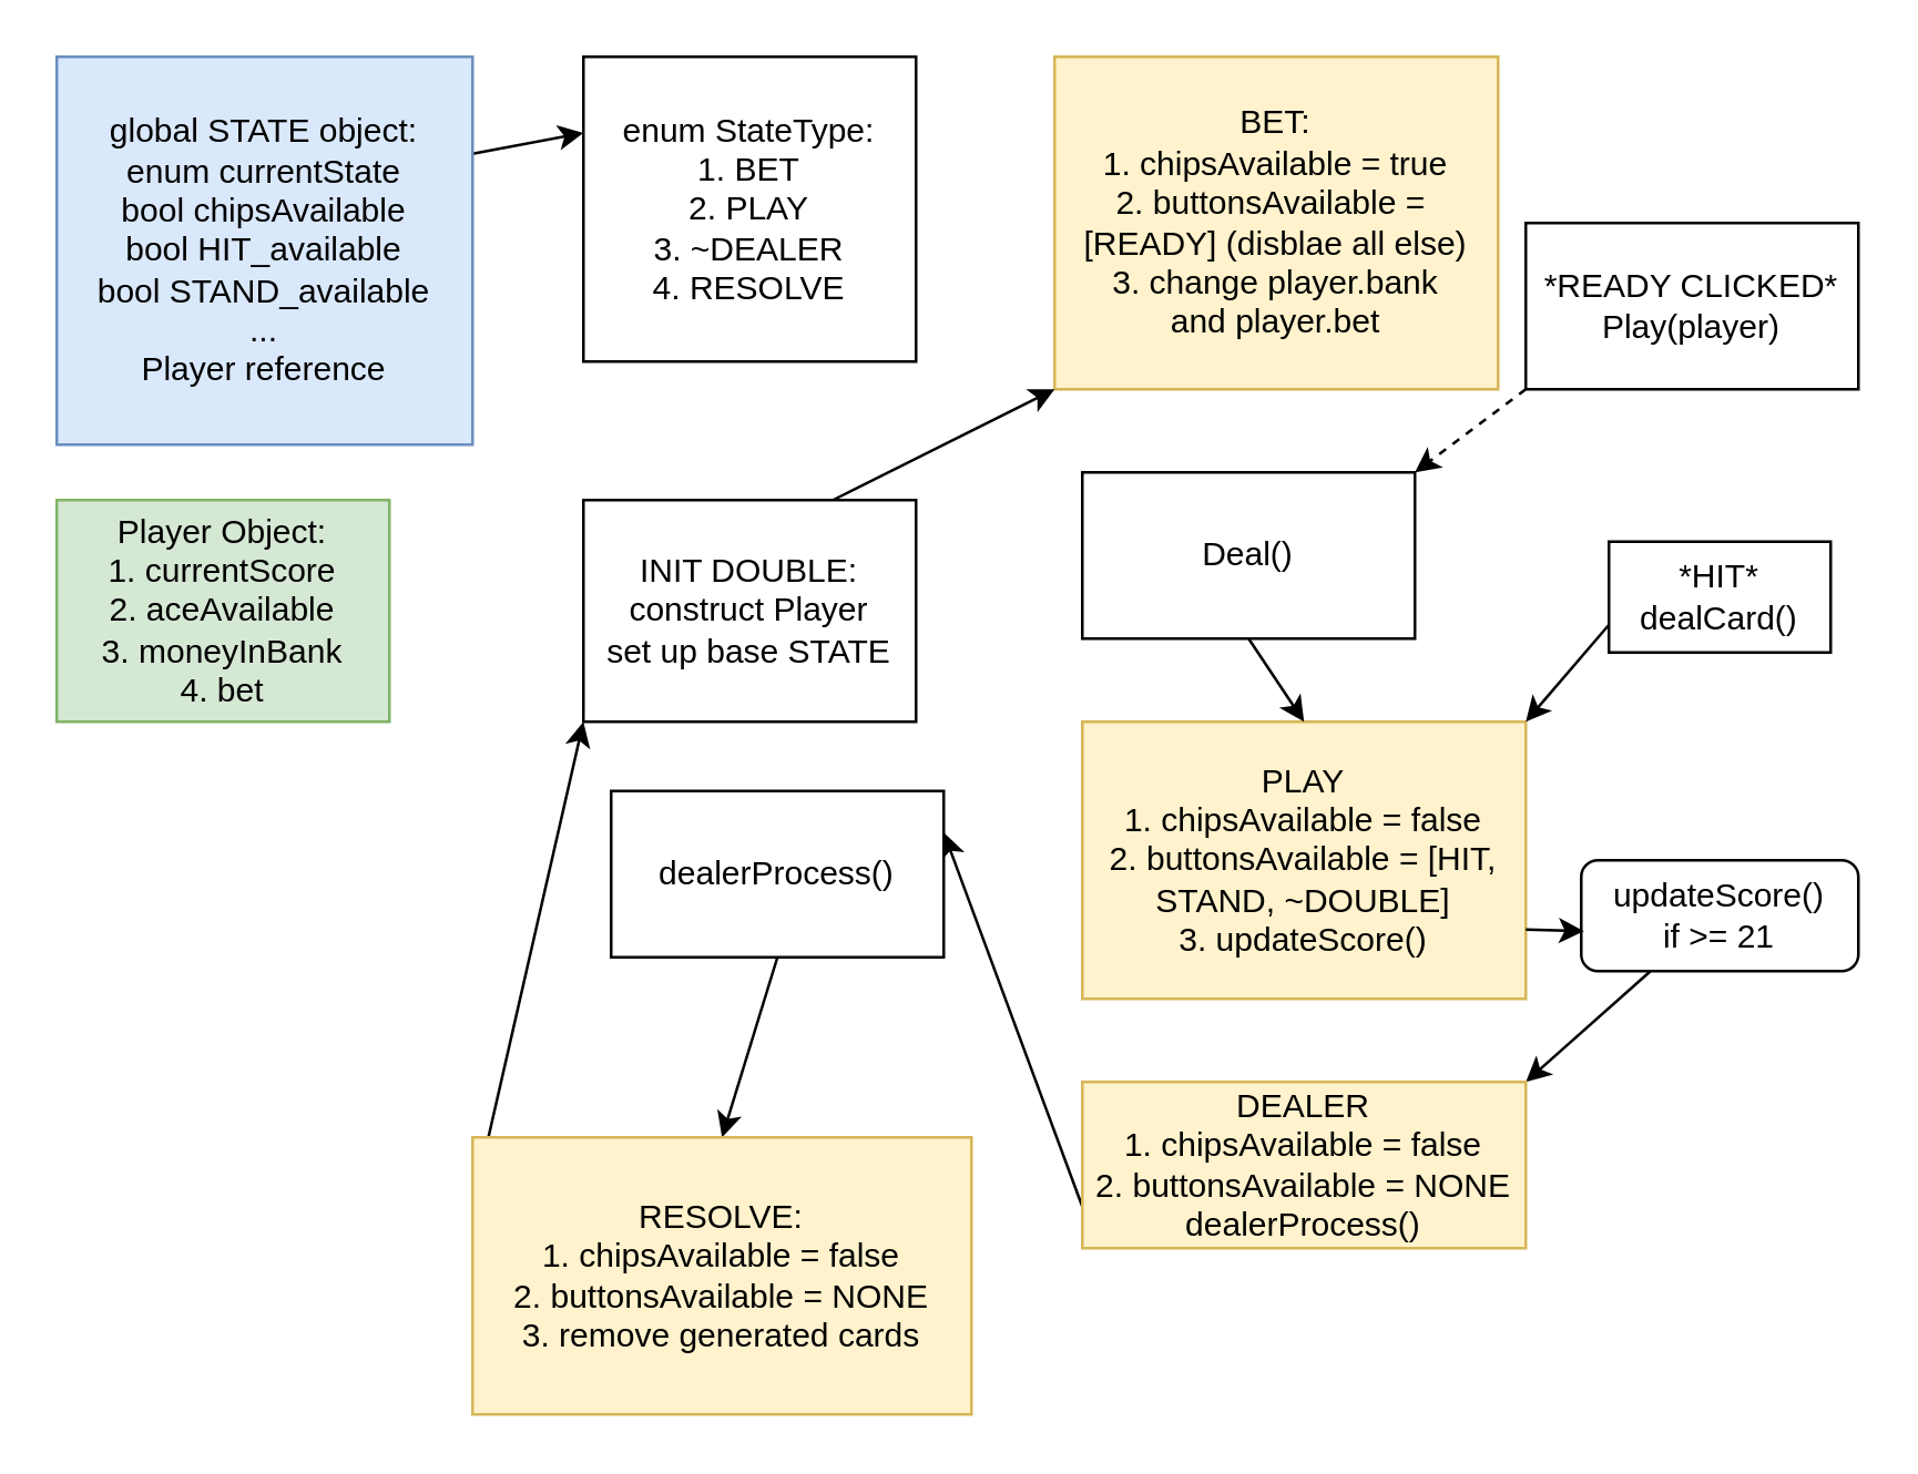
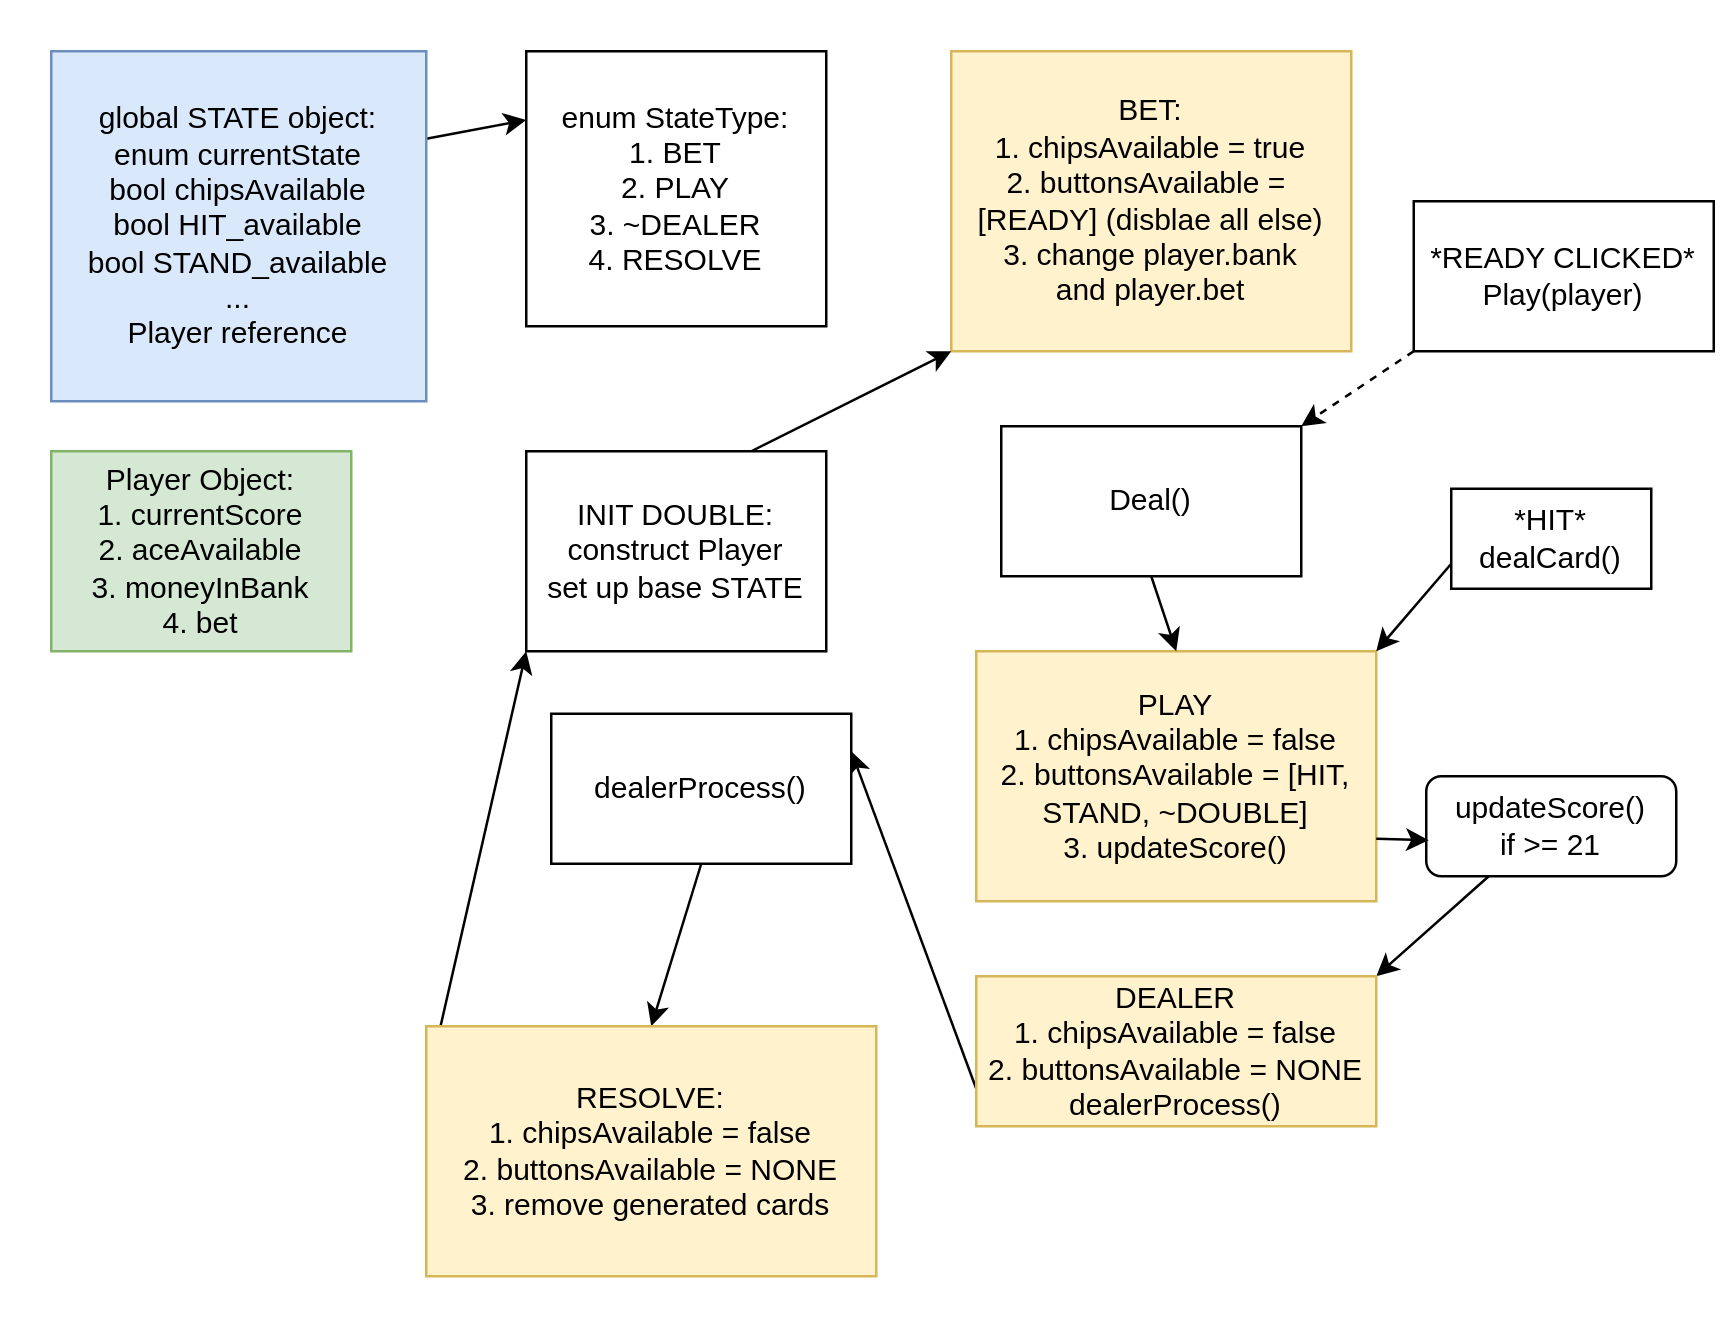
  <mxCell id="0" />
  <mxCell id="1" parent="0" />
  <mxCell id="2" style="edgeStyle=none;html=1;exitX=1;exitY=0.25;exitDx=0;exitDy=0;entryX=0;entryY=0.25;entryDx=0;entryDy=0;" edge="1" parent="1" source="3" target="4"><mxGeometry relative="1" as="geometry" /></mxCell>
  <mxCell id="3" value="global STATE object:&lt;div&gt;enum currentState&lt;/div&gt;&lt;div&gt;bool chipsAvailable&lt;/div&gt;&lt;div&gt;bool HIT_available&lt;/div&gt;&lt;div&gt;bool STAND_available&lt;/div&gt;&lt;div&gt;...&lt;/div&gt;&lt;div&gt;Player reference&lt;/div&gt;" style="whiteSpace=wrap;html=1;fillColor=#dae8fc;strokeColor=#6c8ebf;" vertex="1" parent="1"><mxGeometry x="20" y="20" width="150" height="140" as="geometry" /></mxCell>
  <mxCell id="4" value="enum StateType:&lt;div&gt;1. BET&lt;/div&gt;&lt;div&gt;2. PLAY&lt;/div&gt;&lt;div&gt;3. ~DEALER&lt;/div&gt;&lt;div&gt;4. RESOLVE&lt;/div&gt;" style="whiteSpace=wrap;html=1;" vertex="1" parent="1"><mxGeometry x="210" y="20" width="120" height="110" as="geometry" /></mxCell>
  <mxCell id="5" value="BET:&lt;div&gt;1. chipsAvailable = true&lt;/div&gt;&lt;div&gt;2. buttonsAvailable =&amp;nbsp;&lt;/div&gt;&lt;div&gt;[READY] (disblae all else)&lt;/div&gt;&lt;div&gt;3. change player.bank&lt;/div&gt;&lt;div&gt;and player.bet&lt;/div&gt;" style="whiteSpace=wrap;html=1;fillColor=#fff2cc;strokeColor=#d6b656;" vertex="1" parent="1"><mxGeometry x="380" y="20" width="160" height="120" as="geometry" /></mxCell>
  <mxCell id="6" value="Player Object:&lt;div&gt;1. currentScore&lt;/div&gt;&lt;div&gt;2. aceAvailable&lt;/div&gt;&lt;div&gt;3. moneyInBank&lt;/div&gt;&lt;div&gt;4. bet&lt;/div&gt;" style="whiteSpace=wrap;html=1;fillColor=#d5e8d4;strokeColor=#82b366;" vertex="1" parent="1"><mxGeometry x="20" y="180" width="120" height="80" as="geometry" /></mxCell>
  <mxCell id="7" style="edgeStyle=none;html=1;exitX=0.75;exitY=0;exitDx=0;exitDy=0;entryX=0;entryY=1;entryDx=0;entryDy=0;" edge="1" parent="1" source="8" target="5"><mxGeometry relative="1" as="geometry" /></mxCell>
  <mxCell id="8" value="INIT DOUBLE:&lt;div&gt;construct Player&lt;/div&gt;&lt;div&gt;set up base STATE&lt;/div&gt;" style="whiteSpace=wrap;html=1;" vertex="1" parent="1"><mxGeometry x="210" y="180" width="120" height="80" as="geometry" /></mxCell>
  <mxCell id="9" style="edgeStyle=none;html=1;exitX=0;exitY=1;exitDx=0;exitDy=0;entryX=1;entryY=0;entryDx=0;entryDy=0;dashed=1;" edge="1" parent="1" source="10" target="13"><mxGeometry relative="1" as="geometry" /></mxCell>
- <mxCell id="10" value="*READY CLICKED*&lt;div&gt;Play(player)&lt;/div&gt;" style="whiteSpace=wrap;html=1;" vertex="1" parent="1"><mxGeometry x="550" y="80" width="120" height="60" as="geometry" /></mxCell>
+ <mxCell id="10" value="*READY CLICKED*&lt;div&gt;Play(player)&lt;/div&gt;" style="whiteSpace=wrap;html=1;" vertex="1" parent="1"><mxGeometry x="565" y="80" width="120" height="60" as="geometry" /></mxCell>
  <mxCell id="11" value="PLAY&lt;div&gt;1. chipsAvailable = false&lt;/div&gt;&lt;div&gt;2. buttonsAvailable = [HIT, STAND, ~DOUBLE]&lt;/div&gt;&lt;div&gt;3. updateScore()&lt;/div&gt;" style="whiteSpace=wrap;html=1;fillColor=#fff2cc;strokeColor=#d6b656;" vertex="1" parent="1"><mxGeometry x="390" y="260" width="160" height="100" as="geometry" /></mxCell>
  <mxCell id="12" style="edgeStyle=none;html=1;exitX=0.5;exitY=1;exitDx=0;exitDy=0;entryX=0.5;entryY=0;entryDx=0;entryDy=0;" edge="1" parent="1" source="13" target="11"><mxGeometry relative="1" as="geometry" /></mxCell>
- <mxCell id="13" value="Deal()" style="whiteSpace=wrap;html=1;" vertex="1" parent="1"><mxGeometry x="390" y="170" width="120" height="60" as="geometry" /></mxCell>
+ <mxCell id="13" value="Deal()" style="whiteSpace=wrap;html=1;" vertex="1" parent="1"><mxGeometry x="400" y="170" width="120" height="60" as="geometry" /></mxCell>
  <mxCell id="14" style="edgeStyle=none;html=1;exitX=0;exitY=0.75;exitDx=0;exitDy=0;entryX=1;entryY=0;entryDx=0;entryDy=0;" edge="1" parent="1" source="15" target="11"><mxGeometry relative="1" as="geometry" /></mxCell>
  <mxCell id="15" value="*HIT*&lt;div&gt;dealCard()&lt;/div&gt;" style="whiteSpace=wrap;html=1;" vertex="1" parent="1"><mxGeometry x="580" y="195" width="80" height="40" as="geometry" /></mxCell>
  <mxCell id="16" style="edgeStyle=none;html=1;exitX=0.25;exitY=1;exitDx=0;exitDy=0;entryX=1;entryY=0;entryDx=0;entryDy=0;" edge="1" parent="1" source="17" target="20"><mxGeometry relative="1" as="geometry" /></mxCell>
  <mxCell id="17" value="updateScore()&lt;div&gt;if &amp;gt;= 21&lt;/div&gt;" style="whiteSpace=wrap;html=1;rounded=1;" vertex="1" parent="1"><mxGeometry x="570" y="310" width="100" height="40" as="geometry" /></mxCell>
  <mxCell id="18" style="edgeStyle=none;html=1;exitX=1;exitY=0.75;exitDx=0;exitDy=0;entryX=0.01;entryY=0.64;entryDx=0;entryDy=0;entryPerimeter=0;" edge="1" parent="1" source="11" target="17"><mxGeometry relative="1" as="geometry" /></mxCell>
  <mxCell id="19" style="edgeStyle=none;html=1;exitX=0;exitY=0.75;exitDx=0;exitDy=0;entryX=1;entryY=0.25;entryDx=0;entryDy=0;" edge="1" parent="1" source="20" target="22"><mxGeometry relative="1" as="geometry"><mxPoint x="320" y="320" as="targetPoint" /></mxGeometry></mxCell>
  <mxCell id="20" value="DEALER&lt;div&gt;1. chipsAvailable = false&lt;/div&gt;&lt;div&gt;2. buttonsAvailable = NONE&lt;/div&gt;&lt;div&gt;dealerProcess()&lt;/div&gt;" style="whiteSpace=wrap;html=1;fillColor=#fff2cc;strokeColor=#d6b656;" vertex="1" parent="1"><mxGeometry x="390" y="390" width="160" height="60" as="geometry" /></mxCell>
  <mxCell id="21" style="edgeStyle=none;html=1;exitX=0.5;exitY=1;exitDx=0;exitDy=0;entryX=0.5;entryY=0;entryDx=0;entryDy=0;" edge="1" parent="1" source="22" target="24"><mxGeometry relative="1" as="geometry" /></mxCell>
  <mxCell id="22" value="dealerProcess()" style="whiteSpace=wrap;html=1;" vertex="1" parent="1"><mxGeometry x="220" y="285" width="120" height="60" as="geometry" /></mxCell>
  <mxCell id="23" style="edgeStyle=none;html=1;exitX=0;exitY=0.25;exitDx=0;exitDy=0;entryX=0;entryY=1;entryDx=0;entryDy=0;" edge="1" parent="1" source="24" target="8"><mxGeometry relative="1" as="geometry" /></mxCell>
  <mxCell id="24" value="RESOLVE:&lt;div&gt;&lt;font color=&quot;#000000&quot;&gt;1. chipsAvailable = false&lt;/font&gt;&lt;/div&gt;&lt;div&gt;&lt;font color=&quot;#000000&quot;&gt;&lt;font color=&quot;#000000&quot;&gt;2. buttonsAvailable = NONE&lt;br&gt;&lt;/font&gt;&lt;/font&gt;&lt;div&gt;&lt;span style=&quot;background-color: transparent;&quot;&gt;3. remove generated cards&lt;/span&gt;&lt;br&gt;&lt;/div&gt;&lt;/div&gt;" style="whiteSpace=wrap;html=1;fillColor=#fff2cc;strokeColor=#d6b656;" vertex="1" parent="1"><mxGeometry x="170" y="410" width="180" height="100" as="geometry" /></mxCell>
